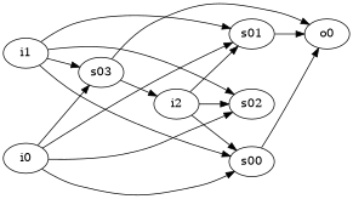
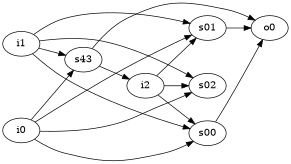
  digraph {
    rankdir=LR
    i0
    s00
    s01
    s02
-   s03
+   s03 [label=s43]
    o0
    i2
    i1
    i0 -> s00
    i0 -> s01
    i0 -> s02
    i0 -> s03
    s00 -> o0
    s01 -> o0
    s03 -> o0
    s03 -> i2
    i2 -> s00
    i2 -> s01
    i2 -> s02
    i1 -> s00
    i1 -> s01
    i1 -> s02
    i1 -> s03
  }
